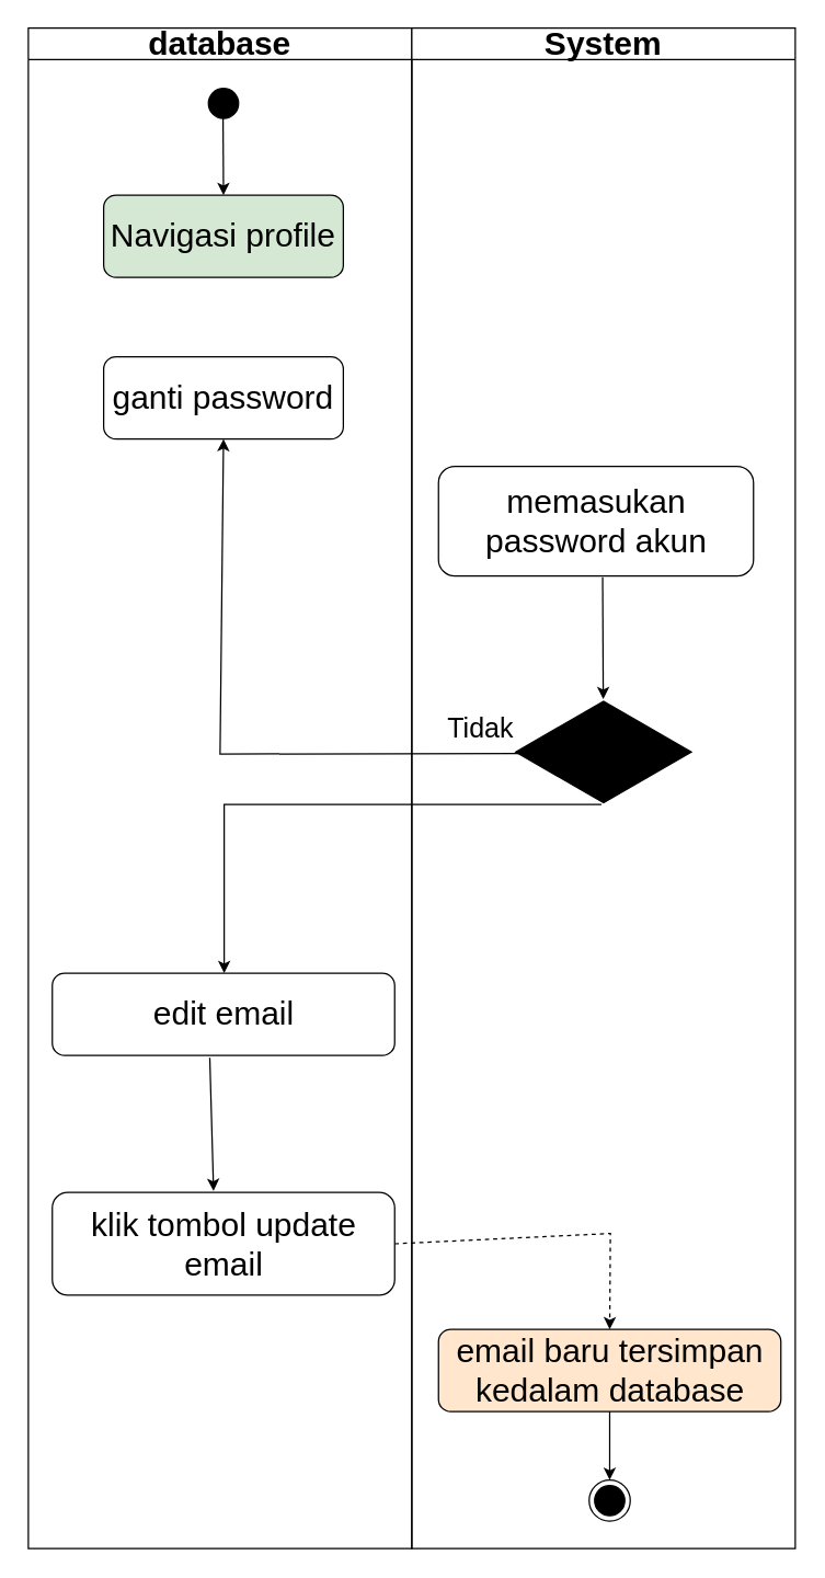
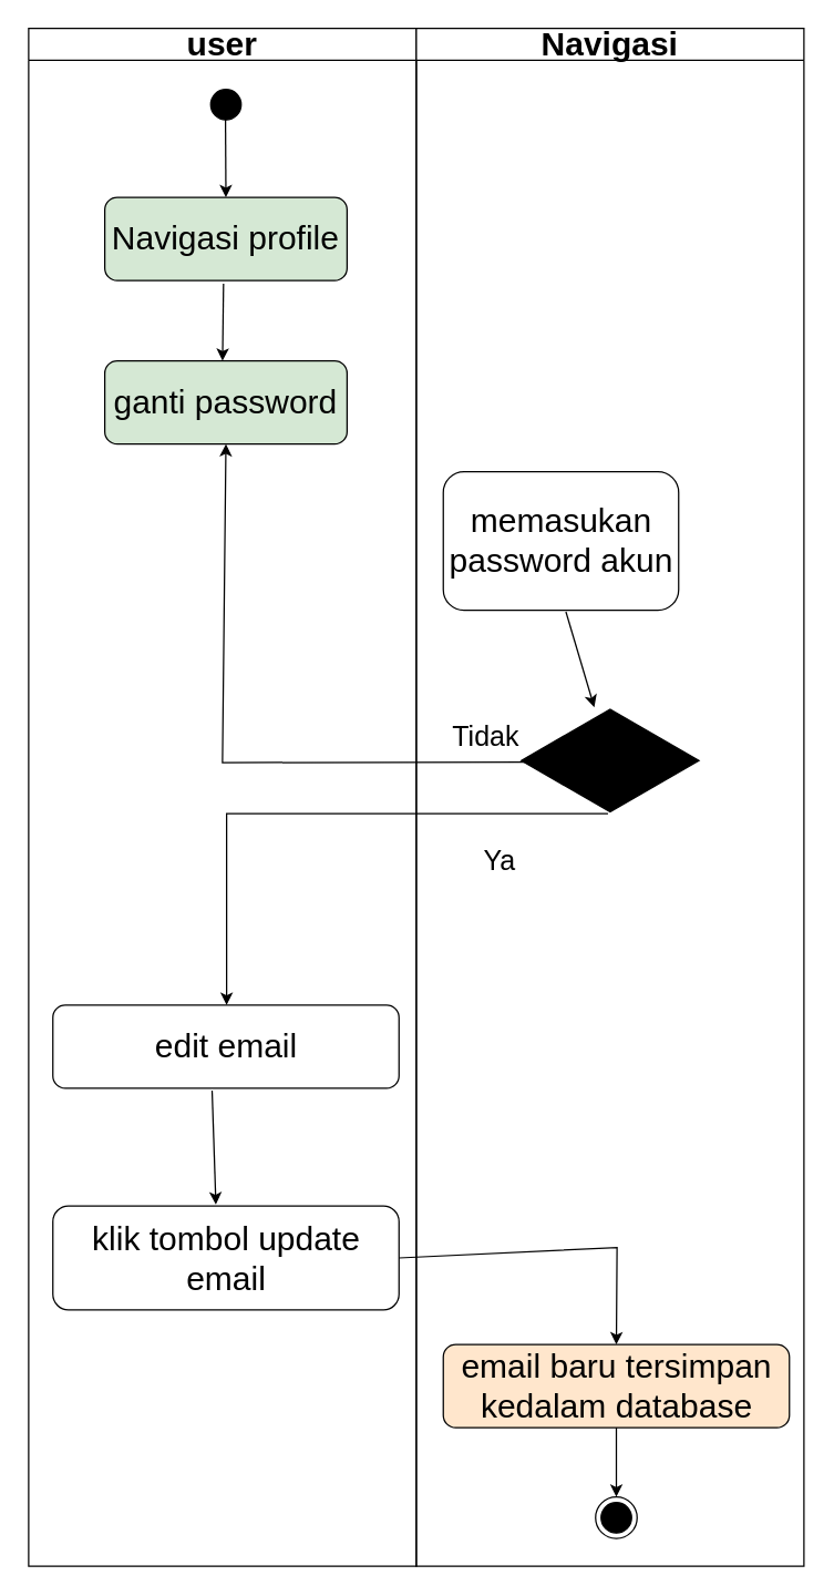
  <mxCell id="0" />
  <mxCell id="1" parent="0" />
- <mxCell id="2" value="database" style="swimlane;whiteSpace=wrap;fontSize=24;startSize=23;" parent="1" vertex="1"><mxGeometry x="20" y="20" width="280" height="1110" as="geometry" /></mxCell>
+ <mxCell id="2" value="user" style="swimlane;whiteSpace=wrap;fontSize=24;startSize=23;" parent="1" vertex="1"><mxGeometry x="20" y="20" width="280" height="1110" as="geometry" /></mxCell>
  <mxCell id="3" value="" style="ellipse;shape=startState;fillColor=#000000;strokeColor=#000000;" parent="2" vertex="1"><mxGeometry x="127.5" y="40" width="30" height="30" as="geometry" /></mxCell>
  <mxCell id="4" value="&lt;font style=&quot;font-size: 24px&quot;&gt;Navigasi profile&lt;/font&gt;" style="rounded=1;whiteSpace=wrap;html=1;fillColor=#d5e8d4;" parent="2" vertex="1"><mxGeometry x="55" y="122" width="175" height="60" as="geometry" /></mxCell>
  <mxCell id="5" value="" style="endArrow=classic;html=1;rounded=0;exitX=0.489;exitY=0.845;exitDx=0;exitDy=0;entryX=0.5;entryY=0;entryDx=0;entryDy=0;exitPerimeter=0;" parent="2" source="3" target="4" edge="1"><mxGeometry width="50" height="50" relative="1" as="geometry"><mxPoint x="335.5" y="302" as="sourcePoint" /><mxPoint x="385.5" y="252" as="targetPoint" /></mxGeometry></mxCell>
- <mxCell id="6" value="&lt;font style=&quot;font-size: 24px&quot;&gt;ganti password&lt;/font&gt;" style="rounded=1;whiteSpace=wrap;html=1;" parent="2" vertex="1"><mxGeometry x="55" y="240" width="175" height="60" as="geometry" /></mxCell>
- <mxCell id="8" value="&lt;font style=&quot;font-size: 24px&quot;&gt;edit email&lt;/font&gt;" style="rounded=1;whiteSpace=wrap;html=1;fontSize=10;" parent="2" vertex="1"><mxGeometry x="17.5" y="690" width="250" height="60" as="geometry" /></mxCell>
+ <mxCell id="6" value="&lt;font style=&quot;font-size: 24px&quot;&gt;ganti password&lt;/font&gt;" style="rounded=1;whiteSpace=wrap;html=1;fillColor=#d5e8d4;" parent="2" vertex="1"><mxGeometry x="55" y="240" width="175" height="60" as="geometry" /></mxCell>
+ <mxCell id="7" value="" style="endArrow=classic;html=1;rounded=0;fontSize=24;exitX=0.49;exitY=1.038;exitDx=0;exitDy=0;exitPerimeter=0;entryX=0.486;entryY=0;entryDx=0;entryDy=0;entryPerimeter=0;" parent="2" source="4" target="6" edge="1"><mxGeometry width="50" height="50" relative="1" as="geometry"><mxPoint x="130" y="240" as="sourcePoint" /><mxPoint x="180" y="190" as="targetPoint" /></mxGeometry></mxCell>
+ <mxCell id="8" value="&lt;font style=&quot;font-size: 24px&quot;&gt;edit email&lt;/font&gt;" style="rounded=1;whiteSpace=wrap;html=1;fontSize=10;" parent="2" vertex="1"><mxGeometry x="17.5" y="705" width="250" height="60" as="geometry" /></mxCell>
  <mxCell id="9" value="&lt;font style=&quot;font-size: 24px&quot;&gt;klik tombol update email&lt;/font&gt;" style="rounded=1;whiteSpace=wrap;html=1;fontSize=10;" parent="2" vertex="1"><mxGeometry x="17.5" y="850" width="250" height="75" as="geometry" /></mxCell>
  <mxCell id="10" value="" style="endArrow=classic;html=1;rounded=0;fontSize=20;exitX=0.46;exitY=1.027;exitDx=0;exitDy=0;exitPerimeter=0;entryX=0.471;entryY=-0.014;entryDx=0;entryDy=0;entryPerimeter=0;" parent="2" source="8" target="9" edge="1"><mxGeometry width="50" height="50" relative="1" as="geometry"><mxPoint x="290" y="910" as="sourcePoint" /><mxPoint x="340" y="860" as="targetPoint" /></mxGeometry></mxCell>
- <mxCell id="11" value="System" style="swimlane;whiteSpace=wrap;startSize=23;fontSize=24;" parent="1" vertex="1"><mxGeometry x="300" y="20" width="280" height="1110" as="geometry" /></mxCell>
- <mxCell id="12" value="&lt;span style=&quot;font-size: 24px&quot;&gt;memasukan password akun&lt;/span&gt;" style="rounded=1;whiteSpace=wrap;html=1;" parent="11" vertex="1"><mxGeometry x="19.5" y="320" width="230" height="80" as="geometry" /></mxCell>
+ <mxCell id="11" value="Navigasi" style="swimlane;whiteSpace=wrap;startSize=23;fontSize=24;" parent="1" vertex="1"><mxGeometry x="300" y="20" width="280" height="1110" as="geometry" /></mxCell>
+ <mxCell id="12" value="&lt;span style=&quot;font-size: 24px&quot;&gt;memasukan password akun&lt;/span&gt;" style="rounded=1;whiteSpace=wrap;html=1;" parent="11" vertex="1"><mxGeometry x="19.5" y="320" width="170" height="100" as="geometry" /></mxCell>
  <mxCell id="13" value="" style="html=1;whiteSpace=wrap;aspect=fixed;shape=isoRectangle;fontSize=24;fillColor=#000000;" parent="11" vertex="1"><mxGeometry x="75.83" y="490" width="128.33" height="77" as="geometry" /></mxCell>
+ <mxCell id="14" value="&lt;span style=&quot;font-weight: normal&quot;&gt;&lt;font style=&quot;font-size: 20px&quot;&gt;Ya&lt;/font&gt;&lt;/span&gt;" style="text;strokeColor=none;fillColor=none;html=1;fontSize=24;fontStyle=1;verticalAlign=middle;align=center;" parent="11" vertex="1"><mxGeometry x="10" y="580" width="100" height="40" as="geometry" /></mxCell>
  <mxCell id="15" value="&lt;font style=&quot;font-size: 24px&quot;&gt;email baru tersimpan kedalam database&lt;/font&gt;" style="rounded=1;whiteSpace=wrap;html=1;fontSize=10;fillColor=#ffe6cc;" parent="11" vertex="1"><mxGeometry x="19.5" y="950" width="250" height="60" as="geometry" /></mxCell>
  <mxCell id="16" value="" style="ellipse;html=1;shape=endState;fillColor=#000000;strokeColor=#000000;fontSize=10;" parent="11" vertex="1"><mxGeometry x="129.5" y="1060" width="30" height="30" as="geometry" /></mxCell>
  <mxCell id="17" value="" style="endArrow=classic;html=1;rounded=0;fontSize=20;exitX=0.5;exitY=1;exitDx=0;exitDy=0;entryX=0.5;entryY=0;entryDx=0;entryDy=0;" parent="11" source="15" target="16" edge="1"><mxGeometry width="50" height="50" relative="1" as="geometry"><mxPoint x="210" y="1020" as="sourcePoint" /><mxPoint x="260" y="970" as="targetPoint" /></mxGeometry></mxCell>
  <mxCell id="18" value="&lt;span style=&quot;font-weight: normal&quot;&gt;&lt;font style=&quot;font-size: 20px&quot;&gt;Tidak&lt;/font&gt;&lt;/span&gt;" style="text;strokeColor=none;fillColor=none;html=1;fontSize=24;fontStyle=1;verticalAlign=middle;align=center;" parent="11" vertex="1"><mxGeometry y="490" width="100" height="40" as="geometry" /></mxCell>
  <mxCell id="19" value="" style="endArrow=classic;html=1;rounded=0;fontSize=20;exitX=0.521;exitY=1.011;exitDx=0;exitDy=0;exitPerimeter=0;" parent="11" source="12" target="13" edge="1"><mxGeometry width="50" height="50" relative="1" as="geometry"><mxPoint x="230" y="530" as="sourcePoint" /><mxPoint x="280" y="480" as="targetPoint" /></mxGeometry></mxCell>
  <mxCell id="20" value="" style="endArrow=classic;html=1;rounded=0;fontSize=20;entryX=0.5;entryY=1;entryDx=0;entryDy=0;exitX=0.023;exitY=0.513;exitDx=0;exitDy=0;exitPerimeter=0;" parent="1" source="13" target="6" edge="1"><mxGeometry width="50" height="50" relative="1" as="geometry"><mxPoint x="340" y="620" as="sourcePoint" /><mxPoint x="258" y="548.5" as="targetPoint" /><Array as="points"><mxPoint x="160" y="550" /></Array></mxGeometry></mxCell>
- <mxCell id="21" value="" style="endArrow=classic;html=1;rounded=0;fontSize=20;exitX=1;exitY=0.5;exitDx=0;exitDy=0;entryX=0.5;entryY=0;entryDx=0;entryDy=0;dashed=1;" parent="1" source="9" target="15" edge="1"><mxGeometry width="50" height="50" relative="1" as="geometry"><mxPoint x="390" y="990" as="sourcePoint" /><mxPoint x="440" y="940" as="targetPoint" /><Array as="points"><mxPoint x="445" y="900" /></Array></mxGeometry></mxCell>
+ <mxCell id="21" value="" style="endArrow=classic;html=1;rounded=0;fontSize=20;exitX=1;exitY=0.5;exitDx=0;exitDy=0;entryX=0.5;entryY=0;entryDx=0;entryDy=0;" parent="1" source="9" target="15" edge="1"><mxGeometry width="50" height="50" relative="1" as="geometry"><mxPoint x="390" y="990" as="sourcePoint" /><mxPoint x="440" y="940" as="targetPoint" /><Array as="points"><mxPoint x="445" y="900" /></Array></mxGeometry></mxCell>
  <mxCell id="22" value="" style="edgeStyle=segmentEdgeStyle;endArrow=classic;html=1;rounded=0;exitX=0.488;exitY=0.997;exitDx=0;exitDy=0;exitPerimeter=0;" edge="1" parent="1" source="13" target="8"><mxGeometry width="50" height="50" relative="1" as="geometry"><mxPoint x="440" y="750" as="sourcePoint" /><mxPoint x="500" y="750" as="targetPoint" /><Array as="points"><mxPoint x="163" y="587" /></Array></mxGeometry></mxCell>
